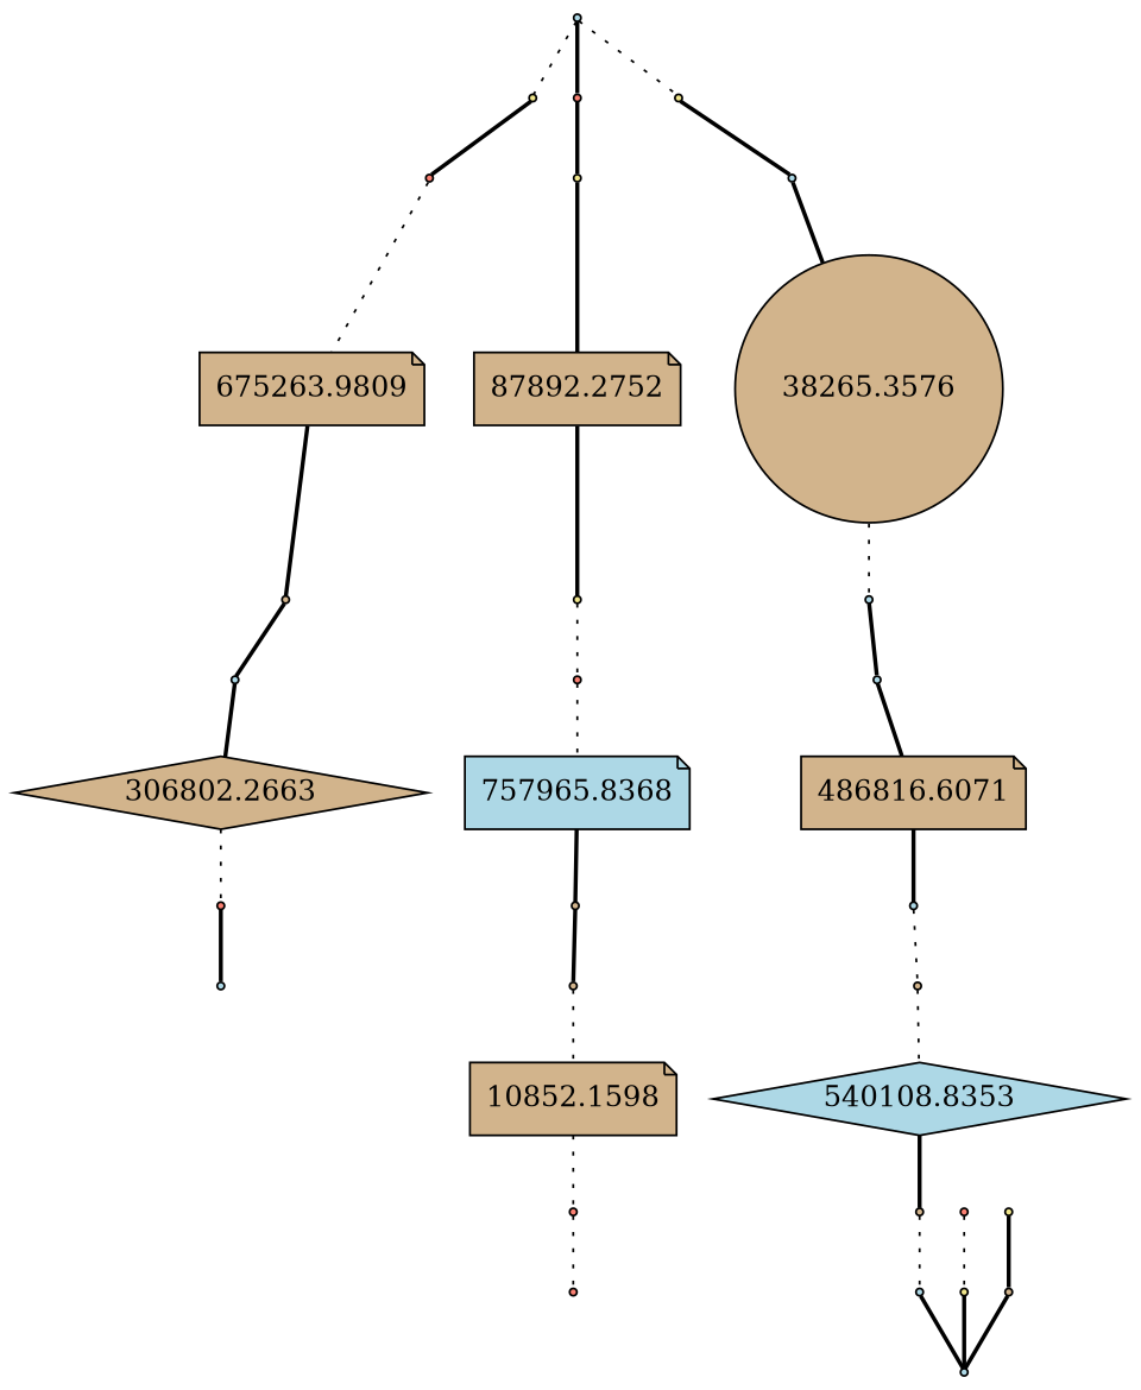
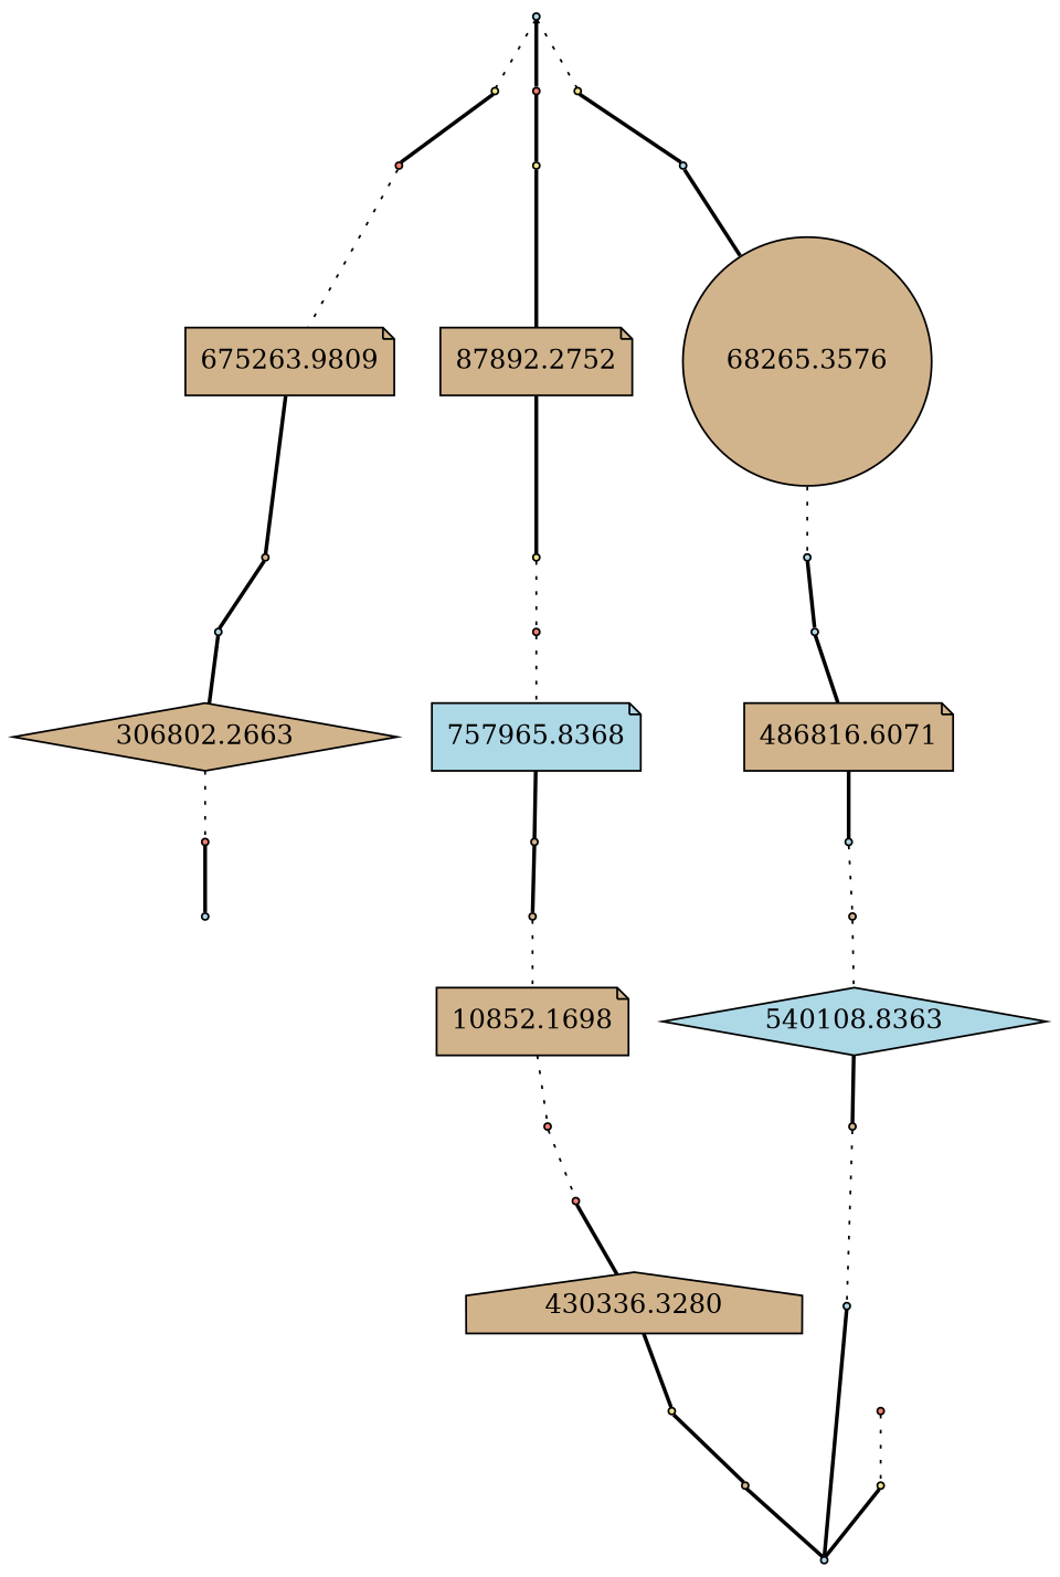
  graph {
    node [fillcolor=tan shape=point style=filled]
    edge [style=bold]
    start_1166151249 [fillcolor=lightblue]
    start_1121453612 [fillcolor=khaki]
    start_1543237999 [fillcolor=salmon]
    start_2619171 [fillcolor=khaki]
    start_1615056168 [fillcolor=salmon]
    start_632249781 [fillcolor=khaki]
    start_1728790703 [fillcolor=lightblue]
    end_1166151249 [fillcolor=lightblue]
    n9 [label=675263.9809 shape=note]
    end_1121453612 [fillcolor=khaki]
    end_1615056168
    start_213193302 [fillcolor=lightblue]
    n13 [label=306802.2663 shape=diamond]
    end_213193302 [fillcolor=salmon]
    start_1502635287 [fillcolor=lightblue]
    end_1502635287 [fillcolor=salmon]
    n17 [label=87892.2752 shape=note]
    end_1543237999
    end_632249781 [fillcolor=khaki]
    start_19717364 [fillcolor=salmon]
    n21 [fillcolor=lightblue label=757965.8368 shape=note]
    end_19717364
    start_1540270363
-   n24 [label=10852.1598 shape=note]
+   n24 [label=10852.1698 shape=note]
    end_1540270363 [fillcolor=salmon]
    start_1597655940 [fillcolor=salmon]
+   n27 [label=430336.3280 shape=house]
    end_1597655940 [fillcolor=khaki]
-   n29 [label=38265.3576 shape=circle]
+   n29 [label=68265.3576 shape=circle]
    end_2619171 [fillcolor=lightblue]
    end_1728790703 [fillcolor=lightblue]
    start_1227074340 [fillcolor=lightblue]
    n33 [label=486816.6071 shape=note]
    end_1227074340 [fillcolor=lightblue]
    start_1154002927
-   n36 [fillcolor=lightblue label=540108.8353 shape=diamond]
+   n36 [fillcolor=lightblue label=540108.8363 shape=diamond]
    end_1154002927
    start_1166151249 -- start_1121453612 [style=dotted]
    start_1166151249 -- start_1543237999
    start_1166151249 -- start_2619171 [style=dotted]
    start_1121453612 -- start_1615056168
    start_1543237999 -- start_632249781
    start_2619171 -- start_1728790703
    start_1615056168 -- n9 [style=dotted]
    start_632249781 -- n17
    start_1728790703 -- n29
    n9 -- end_1615056168
    end_1121453612 -- end_1166151249
    end_1615056168 -- start_213193302
    start_213193302 -- n13
    n13 -- end_213193302 [style=dotted]
    end_213193302 -- start_1502635287
    end_1502635287 -- end_1121453612 [style=dotted]
    n17 -- end_632249781
    end_1543237999 -- end_1166151249
    end_632249781 -- start_19717364 [style=dotted]
    start_19717364 -- n21 [style=dotted]
    n21 -- end_19717364
    end_19717364 -- start_1540270363
    start_1540270363 -- n24 [style=dotted]
    n24 -- end_1540270363 [style=dotted]
    end_1540270363 -- start_1597655940 [style=dotted]
+   start_1597655940 -- n27
+   n27 -- end_1597655940
    end_1597655940 -- end_1543237999
    n29 -- end_1728790703 [style=dotted]
    end_2619171 -- end_1166151249
    end_1728790703 -- start_1227074340
    start_1227074340 -- n33
    n33 -- end_1227074340
    end_1227074340 -- start_1154002927 [style=dotted]
    start_1154002927 -- n36 [style=dotted]
    n36 -- end_1154002927
    end_1154002927 -- end_2619171 [style=dotted]
  }
